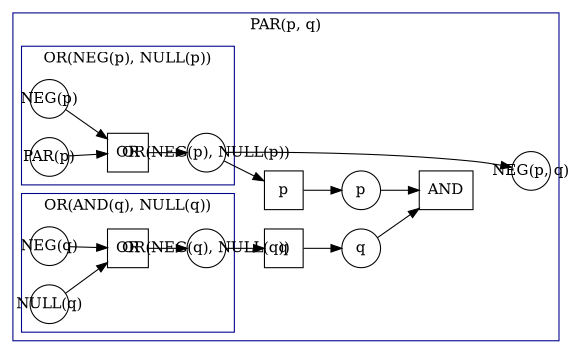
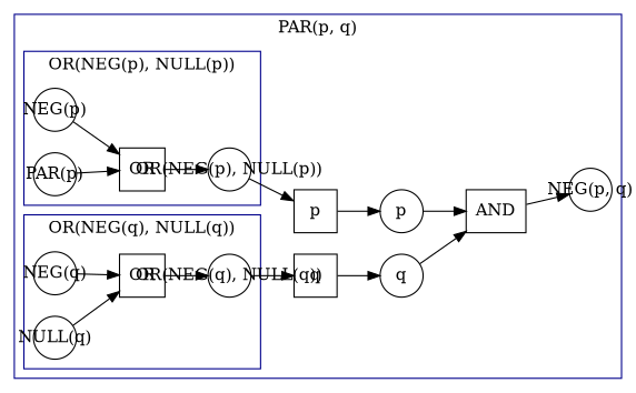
  digraph {
    rankdir=LR
    node [fixedsize=true shape=circle]
    n1 [label="NEG(p, q)" width=.5]
    n2 [label=p width=.5]
    n3 [label=q width=.5]
    n4 [height=.5 label=AND shape=rect width=.5 fixedsize=""]
    n5 [height=.5 label=p shape=rect width=.5 fixedsize=""]
    n6 [height=.5 label=q shape=rect width=.5 fixedsize=""]
    n7 [label="OR(NEG(p), NULL(p))" width=.5]
    n8 [label="NEG(p)" width=.5]
    n9 [label="PAR(p)" width=.5]
    n10 [height=.5 label=OR shape=rect width=.5 fixedsize=""]
    n11 [label="OR(NEG(q), NULL(q))" width=.5]
    n12 [label="NEG(q)" width=.5]
    n13 [label="NULL(q)" width=.5]
    n14 [height=.5 label=OR shape=rect width=.5 fixedsize=""]
    subgraph cluster_1 {
      color=darkblue
      label="PAR(p, q)"
      subgraph sub_2 {
        color=darkblue
        label="PAR(p, q)"
        n1
        n2
        n3
      }
      subgraph sub_3 {
        color=darkblue
        label="PAR(p, q)"
        n4
        n5
        n6
      }
      subgraph cluster_4 {
        color=darkblue
        label="OR(NEG(p), NULL(p))"
        subgraph sub_5 {
          color=darkblue
          label="OR(NEG(p), NULL(p))"
          n7
          n8
          n9
        }
        subgraph sub_6 {
          color=darkblue
          label="OR(NEG(p), NULL(p))"
          n10
        }
      }
      subgraph cluster_7 {
        color=darkblue
-       label="OR(AND(q), NULL(q))"
+       label="OR(NEG(q), NULL(q))"
        subgraph sub_8 {
          color=darkblue
          label="OR(NEG(q), NULL(q))"
          n11
          n12
          n13
        }
        subgraph sub_9 {
          color=darkblue
          label="OR(NEG(q), NULL(q))"
          n14
        }
      }
    }
    n2 -> n4
    n3 -> n4
-   n7 -> n1
+   n4 -> n1
    n5 -> n2
    n6 -> n3
    n7 -> n5
    n8 -> n10
    n9 -> n10
    n10 -> n7
    n11 -> n6
    n12 -> n14
    n13 -> n14
    n14 -> n11
  }
